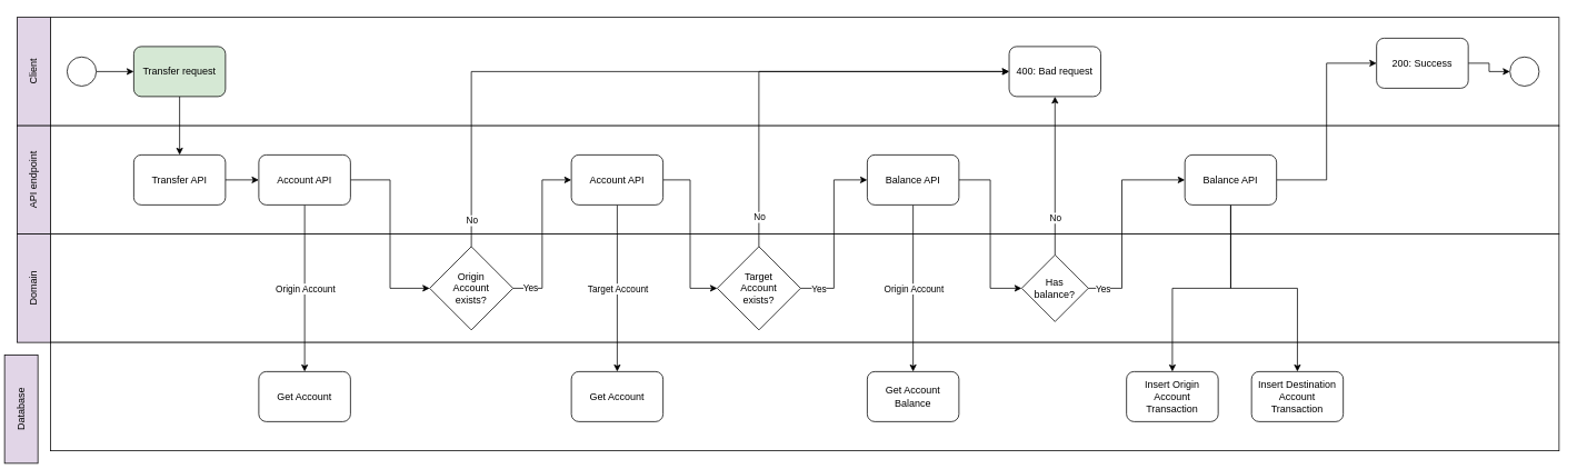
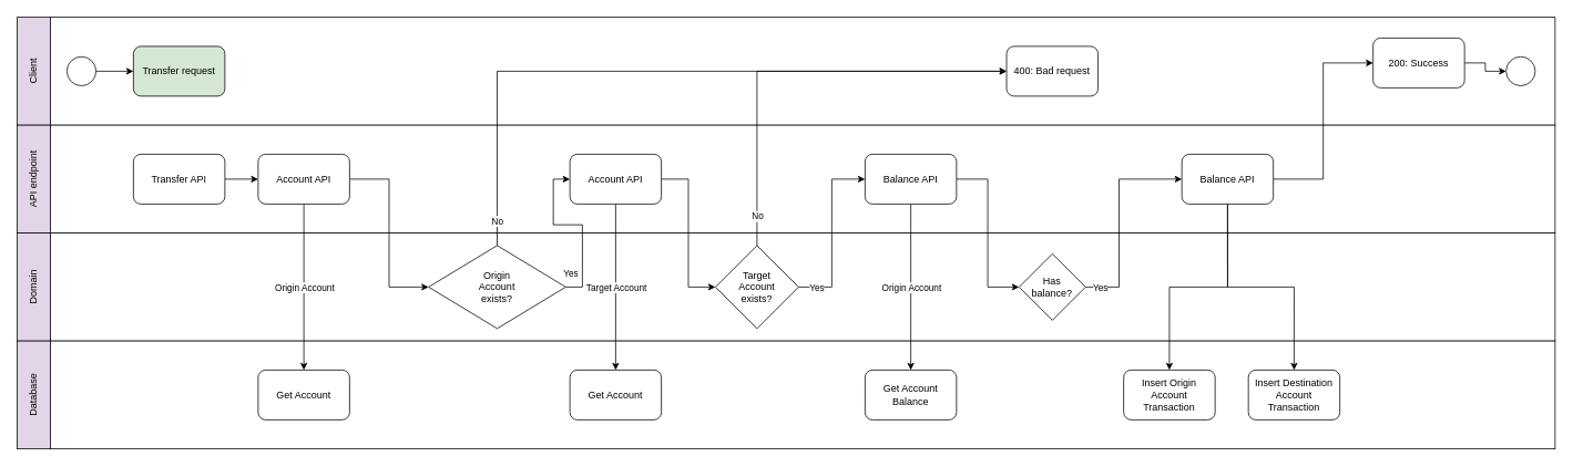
  <mxCell id="0" />
  <mxCell id="1" parent="0" />
  <mxCell id="2" value="Client" style="rounded=0;whiteSpace=wrap;html=1;fillColor=#e1d5e7;strokeColor=#000000;horizontal=0;" parent="1" vertex="1"><mxGeometry x="20" y="20" width="40" height="130" as="geometry" /></mxCell>
  <mxCell id="3" value="API endpoint" style="rounded=0;whiteSpace=wrap;html=1;fillColor=#e1d5e7;strokeColor=#000000;horizontal=0;" parent="1" vertex="1"><mxGeometry x="20" y="150" width="40" height="130" as="geometry" /></mxCell>
  <mxCell id="4" value="Domain" style="rounded=0;whiteSpace=wrap;html=1;fillColor=#e1d5e7;strokeColor=#000000;horizontal=0;" parent="1" vertex="1"><mxGeometry x="20" y="280" width="40" height="130" as="geometry" /></mxCell>
  <mxCell id="5" value="" style="rounded=0;whiteSpace=wrap;html=1;" parent="1" vertex="1"><mxGeometry x="60" y="20" width="1810" height="130" as="geometry" /></mxCell>
  <mxCell id="6" value="" style="rounded=0;whiteSpace=wrap;html=1;" parent="1" vertex="1"><mxGeometry x="60" y="150" width="1810" height="130" as="geometry" /></mxCell>
  <mxCell id="7" value="" style="rounded=0;whiteSpace=wrap;html=1;" parent="1" vertex="1"><mxGeometry x="60" y="280" width="1810" height="130" as="geometry" /></mxCell>
- <mxCell id="8" value="Database" style="rounded=0;whiteSpace=wrap;html=1;fillColor=#e1d5e7;strokeColor=#000000;horizontal=0;" parent="1" vertex="1"><mxGeometry x="5" y="425" width="40" height="130" as="geometry" /></mxCell>
+ <mxCell id="8" value="Database" style="rounded=0;whiteSpace=wrap;html=1;fillColor=#e1d5e7;strokeColor=#000000;horizontal=0;" parent="1" vertex="1"><mxGeometry x="20" y="410" width="40" height="130" as="geometry" /></mxCell>
  <mxCell id="9" value="" style="rounded=0;whiteSpace=wrap;html=1;" parent="1" vertex="1"><mxGeometry x="60" y="410" width="1810" height="130" as="geometry" /></mxCell>
  <mxCell id="10" style="edgeStyle=orthogonalEdgeStyle;rounded=0;orthogonalLoop=1;jettySize=auto;html=1;entryX=0;entryY=0.5;entryDx=0;entryDy=0;" parent="1" source="11" target="13" edge="1"><mxGeometry relative="1" as="geometry" /></mxCell>
  <mxCell id="11" value="" style="ellipse;whiteSpace=wrap;html=1;aspect=fixed;" parent="1" vertex="1"><mxGeometry x="80" y="67.5" width="35" height="35" as="geometry" /></mxCell>
- <mxCell id="12" style="edgeStyle=orthogonalEdgeStyle;rounded=0;orthogonalLoop=1;jettySize=auto;html=1;entryX=0.5;entryY=0;entryDx=0;entryDy=0;" parent="1" source="13" target="20" edge="1"><mxGeometry relative="1" as="geometry" /></mxCell>
  <mxCell id="13" value="Transfer request" style="rounded=1;whiteSpace=wrap;html=1;fillColor=#d5e8d4;" parent="1" vertex="1"><mxGeometry x="160" y="55" width="110" height="60" as="geometry" /></mxCell>
  <mxCell id="14" value="400: Bad request" style="rounded=1;whiteSpace=wrap;html=1;" parent="1" vertex="1"><mxGeometry x="1210.22" y="55" width="110" height="60" as="geometry" /></mxCell>
  <mxCell id="15" style="edgeStyle=orthogonalEdgeStyle;rounded=0;orthogonalLoop=1;jettySize=auto;html=1;entryX=0;entryY=0.5;entryDx=0;entryDy=0;exitX=1;exitY=0.5;exitDx=0;exitDy=0;" parent="1" source="18" target="26" edge="1"><mxGeometry relative="1" as="geometry"><mxPoint x="1165.53" y="215" as="sourcePoint" /></mxGeometry></mxCell>
  <mxCell id="16" style="edgeStyle=orthogonalEdgeStyle;rounded=0;orthogonalLoop=1;jettySize=auto;html=1;entryX=0.5;entryY=0;entryDx=0;entryDy=0;" parent="1" source="18" target="21" edge="1"><mxGeometry relative="1" as="geometry" /></mxCell>
  <mxCell id="17" value="Origin Account" style="edgeLabel;html=1;align=center;verticalAlign=middle;resizable=0;points=[];" parent="16" vertex="1" connectable="0"><mxGeometry x="-0.108" relative="1" as="geometry"><mxPoint y="11" as="offset" /></mxGeometry></mxCell>
  <mxCell id="18" value="Balance API" style="rounded=1;whiteSpace=wrap;html=1;" parent="1" vertex="1"><mxGeometry x="1040" y="185" width="110" height="60" as="geometry" /></mxCell>
  <mxCell id="19" style="edgeStyle=orthogonalEdgeStyle;rounded=0;orthogonalLoop=1;jettySize=auto;html=1;entryX=0;entryY=0.5;entryDx=0;entryDy=0;" edge="1" parent="1" source="20" target="39"><mxGeometry relative="1" as="geometry" /></mxCell>
  <mxCell id="20" value="Transfer API" style="rounded=1;whiteSpace=wrap;html=1;" parent="1" vertex="1"><mxGeometry x="160" y="185" width="110" height="60" as="geometry" /></mxCell>
  <mxCell id="21" value="Get Account Balance" style="rounded=1;whiteSpace=wrap;html=1;" parent="1" vertex="1"><mxGeometry x="1040" y="445" width="110" height="60" as="geometry" /></mxCell>
  <mxCell id="22" style="edgeStyle=orthogonalEdgeStyle;rounded=0;orthogonalLoop=1;jettySize=auto;html=1;entryX=0;entryY=0.5;entryDx=0;entryDy=0;" parent="1" source="26" target="30" edge="1"><mxGeometry relative="1" as="geometry"><mxPoint x="1365.22" y="215" as="targetPoint" /><Array as="points"><mxPoint x="1345.53" y="345" /><mxPoint x="1345.53" y="215" /></Array></mxGeometry></mxCell>
  <mxCell id="23" value="Yes" style="edgeLabel;html=1;align=center;verticalAlign=middle;resizable=0;points=[];" parent="22" vertex="1" connectable="0"><mxGeometry x="-0.906" y="2" relative="1" as="geometry"><mxPoint x="5" y="2" as="offset" /></mxGeometry></mxCell>
- <mxCell id="24" style="edgeStyle=orthogonalEdgeStyle;rounded=0;orthogonalLoop=1;jettySize=auto;html=1;exitX=0.5;exitY=0;exitDx=0;exitDy=0;entryX=0.5;entryY=1;entryDx=0;entryDy=0;" edge="1" parent="1" source="26" target="14"><mxGeometry relative="1" as="geometry" /></mxCell>
- <mxCell id="25" value="No" style="edgeLabel;html=1;align=center;verticalAlign=middle;resizable=0;points=[];" vertex="1" connectable="0" parent="24"><mxGeometry x="-0.571" relative="1" as="geometry"><mxPoint y="-4" as="offset" /></mxGeometry></mxCell>
  <mxCell id="26" value="Has&lt;br&gt;balance?" style="rhombus;whiteSpace=wrap;html=1;" parent="1" vertex="1"><mxGeometry x="1225.22" y="305" width="80" height="80" as="geometry" /></mxCell>
  <mxCell id="27" style="edgeStyle=orthogonalEdgeStyle;rounded=0;orthogonalLoop=1;jettySize=auto;html=1;exitX=0.5;exitY=1;exitDx=0;exitDy=0;entryX=0.5;entryY=0;entryDx=0;entryDy=0;" parent="1" source="30" target="31" edge="1"><mxGeometry relative="1" as="geometry" /></mxCell>
  <mxCell id="28" style="edgeStyle=orthogonalEdgeStyle;rounded=0;orthogonalLoop=1;jettySize=auto;html=1;exitX=0.5;exitY=1;exitDx=0;exitDy=0;entryX=0.5;entryY=0;entryDx=0;entryDy=0;" parent="1" source="30" target="32" edge="1"><mxGeometry relative="1" as="geometry" /></mxCell>
  <mxCell id="29" style="edgeStyle=orthogonalEdgeStyle;rounded=0;orthogonalLoop=1;jettySize=auto;html=1;entryX=0;entryY=0.5;entryDx=0;entryDy=0;" parent="1" source="30" target="34" edge="1"><mxGeometry relative="1" as="geometry" /></mxCell>
  <mxCell id="30" value="Balance API" style="rounded=1;whiteSpace=wrap;html=1;" parent="1" vertex="1"><mxGeometry x="1421.06" y="185" width="110" height="60" as="geometry" /></mxCell>
  <mxCell id="31" value="Insert Origin Account Transaction" style="rounded=1;whiteSpace=wrap;html=1;" parent="1" vertex="1"><mxGeometry x="1351.06" y="445" width="110" height="60" as="geometry" /></mxCell>
  <mxCell id="32" value="Insert Destination Account Transaction" style="rounded=1;whiteSpace=wrap;html=1;" parent="1" vertex="1"><mxGeometry x="1501.06" y="445" width="110" height="60" as="geometry" /></mxCell>
  <mxCell id="33" style="edgeStyle=orthogonalEdgeStyle;rounded=0;orthogonalLoop=1;jettySize=auto;html=1;exitX=1;exitY=0.5;exitDx=0;exitDy=0;entryX=0;entryY=0.5;entryDx=0;entryDy=0;" parent="1" source="34" target="35" edge="1"><mxGeometry relative="1" as="geometry" /></mxCell>
  <mxCell id="34" value="200: Success" style="rounded=1;whiteSpace=wrap;html=1;" parent="1" vertex="1"><mxGeometry x="1651.06" y="45" width="110" height="60" as="geometry" /></mxCell>
  <mxCell id="35" value="" style="ellipse;whiteSpace=wrap;html=1;aspect=fixed;" parent="1" vertex="1"><mxGeometry x="1811.06" y="67.5" width="35" height="35" as="geometry" /></mxCell>
  <mxCell id="36" style="edgeStyle=orthogonalEdgeStyle;rounded=0;orthogonalLoop=1;jettySize=auto;html=1;entryX=0.5;entryY=0;entryDx=0;entryDy=0;" edge="1" parent="1" source="39" target="54"><mxGeometry relative="1" as="geometry" /></mxCell>
  <mxCell id="37" value="Origin Account" style="edgeLabel;html=1;align=center;verticalAlign=middle;resizable=0;points=[];" vertex="1" connectable="0" parent="36"><mxGeometry x="0.15" relative="1" as="geometry"><mxPoint y="-15" as="offset" /></mxGeometry></mxCell>
  <mxCell id="38" style="edgeStyle=orthogonalEdgeStyle;rounded=0;orthogonalLoop=1;jettySize=auto;html=1;entryX=0;entryY=0.5;entryDx=0;entryDy=0;" edge="1" parent="1" source="39" target="49"><mxGeometry relative="1" as="geometry" /></mxCell>
  <mxCell id="39" value="Account API" style="rounded=1;whiteSpace=wrap;html=1;" vertex="1" parent="1"><mxGeometry x="310" y="185" width="110" height="60" as="geometry" /></mxCell>
  <mxCell id="40" style="edgeStyle=orthogonalEdgeStyle;rounded=0;orthogonalLoop=1;jettySize=auto;html=1;exitX=1;exitY=0.5;exitDx=0;exitDy=0;entryX=0;entryY=0.5;entryDx=0;entryDy=0;" edge="1" parent="1" source="44" target="18"><mxGeometry relative="1" as="geometry" /></mxCell>
  <mxCell id="41" value="Yes" style="edgeLabel;html=1;align=center;verticalAlign=middle;resizable=0;points=[];" vertex="1" connectable="0" parent="40"><mxGeometry x="-0.837" y="2" relative="1" as="geometry"><mxPoint x="4" y="2" as="offset" /></mxGeometry></mxCell>
  <mxCell id="42" style="edgeStyle=orthogonalEdgeStyle;rounded=0;orthogonalLoop=1;jettySize=auto;html=1;exitX=0.5;exitY=0;exitDx=0;exitDy=0;entryX=0;entryY=0.5;entryDx=0;entryDy=0;" edge="1" parent="1" source="44" target="14"><mxGeometry relative="1" as="geometry"><mxPoint x="909.571" y="90" as="targetPoint" /></mxGeometry></mxCell>
  <mxCell id="43" value="No" style="edgeLabel;html=1;align=center;verticalAlign=middle;resizable=0;points=[];" vertex="1" connectable="0" parent="42"><mxGeometry x="-0.9" relative="1" as="geometry"><mxPoint y="-10" as="offset" /></mxGeometry></mxCell>
  <mxCell id="44" value="Target&lt;br style=&quot;border-color: var(--border-color);&quot;&gt;Account&lt;br style=&quot;border-color: var(--border-color);&quot;&gt;exists?" style="rhombus;whiteSpace=wrap;html=1;" vertex="1" parent="1"><mxGeometry x="860" y="295" width="100" height="100" as="geometry" /></mxCell>
  <mxCell id="45" style="edgeStyle=orthogonalEdgeStyle;rounded=0;orthogonalLoop=1;jettySize=auto;html=1;entryX=0;entryY=0.5;entryDx=0;entryDy=0;" edge="1" parent="1" source="49" target="53"><mxGeometry relative="1" as="geometry" /></mxCell>
  <mxCell id="46" value="Yes" style="edgeLabel;html=1;align=center;verticalAlign=middle;resizable=0;points=[];" vertex="1" connectable="0" parent="45"><mxGeometry x="-0.335" relative="1" as="geometry"><mxPoint x="-15" y="31" as="offset" /></mxGeometry></mxCell>
  <mxCell id="47" style="edgeStyle=orthogonalEdgeStyle;rounded=0;orthogonalLoop=1;jettySize=auto;html=1;exitX=0.5;exitY=0;exitDx=0;exitDy=0;entryX=0;entryY=0.5;entryDx=0;entryDy=0;" edge="1" parent="1" source="49" target="14"><mxGeometry relative="1" as="geometry" /></mxCell>
  <mxCell id="48" value="No" style="edgeLabel;html=1;align=center;verticalAlign=middle;resizable=0;points=[];" vertex="1" connectable="0" parent="47"><mxGeometry x="-0.926" relative="1" as="geometry"><mxPoint as="offset" /></mxGeometry></mxCell>
- <mxCell id="49" value="Origin&lt;br style=&quot;border-color: var(--border-color);&quot;&gt;Account&lt;br style=&quot;border-color: var(--border-color);&quot;&gt;exists?" style="rhombus;whiteSpace=wrap;html=1;" vertex="1" parent="1"><mxGeometry x="515" y="295" width="100" height="100" as="geometry" /></mxCell>
+ <mxCell id="49" value="Origin&lt;br style=&quot;border-color: var(--border-color);&quot;&gt;Account&lt;br style=&quot;border-color: var(--border-color);&quot;&gt;exists?" style="rhombus;whiteSpace=wrap;html=1;" vertex="1" parent="1"><mxGeometry x="515" y="295" width="165" height="100" as="geometry" /></mxCell>
  <mxCell id="50" style="edgeStyle=orthogonalEdgeStyle;rounded=0;orthogonalLoop=1;jettySize=auto;html=1;entryX=0;entryY=0.5;entryDx=0;entryDy=0;" edge="1" parent="1" source="53" target="44"><mxGeometry relative="1" as="geometry" /></mxCell>
  <mxCell id="51" style="edgeStyle=orthogonalEdgeStyle;rounded=0;orthogonalLoop=1;jettySize=auto;html=1;exitX=0.5;exitY=1;exitDx=0;exitDy=0;entryX=0.5;entryY=0;entryDx=0;entryDy=0;" edge="1" parent="1" source="53" target="55"><mxGeometry relative="1" as="geometry" /></mxCell>
  <mxCell id="52" value="Target Account" style="edgeLabel;html=1;align=center;verticalAlign=middle;resizable=0;points=[];" vertex="1" connectable="0" parent="51"><mxGeometry x="0.212" y="-1" relative="1" as="geometry"><mxPoint x="1" y="-21" as="offset" /></mxGeometry></mxCell>
  <mxCell id="53" value="Account API" style="rounded=1;whiteSpace=wrap;html=1;" vertex="1" parent="1"><mxGeometry x="685" y="185" width="110" height="60" as="geometry" /></mxCell>
  <mxCell id="54" value="Get Account" style="rounded=1;whiteSpace=wrap;html=1;" vertex="1" parent="1"><mxGeometry x="310" y="445" width="110" height="60" as="geometry" /></mxCell>
  <mxCell id="55" value="Get Account" style="rounded=1;whiteSpace=wrap;html=1;" vertex="1" parent="1"><mxGeometry x="685" y="445" width="110" height="60" as="geometry" /></mxCell>
